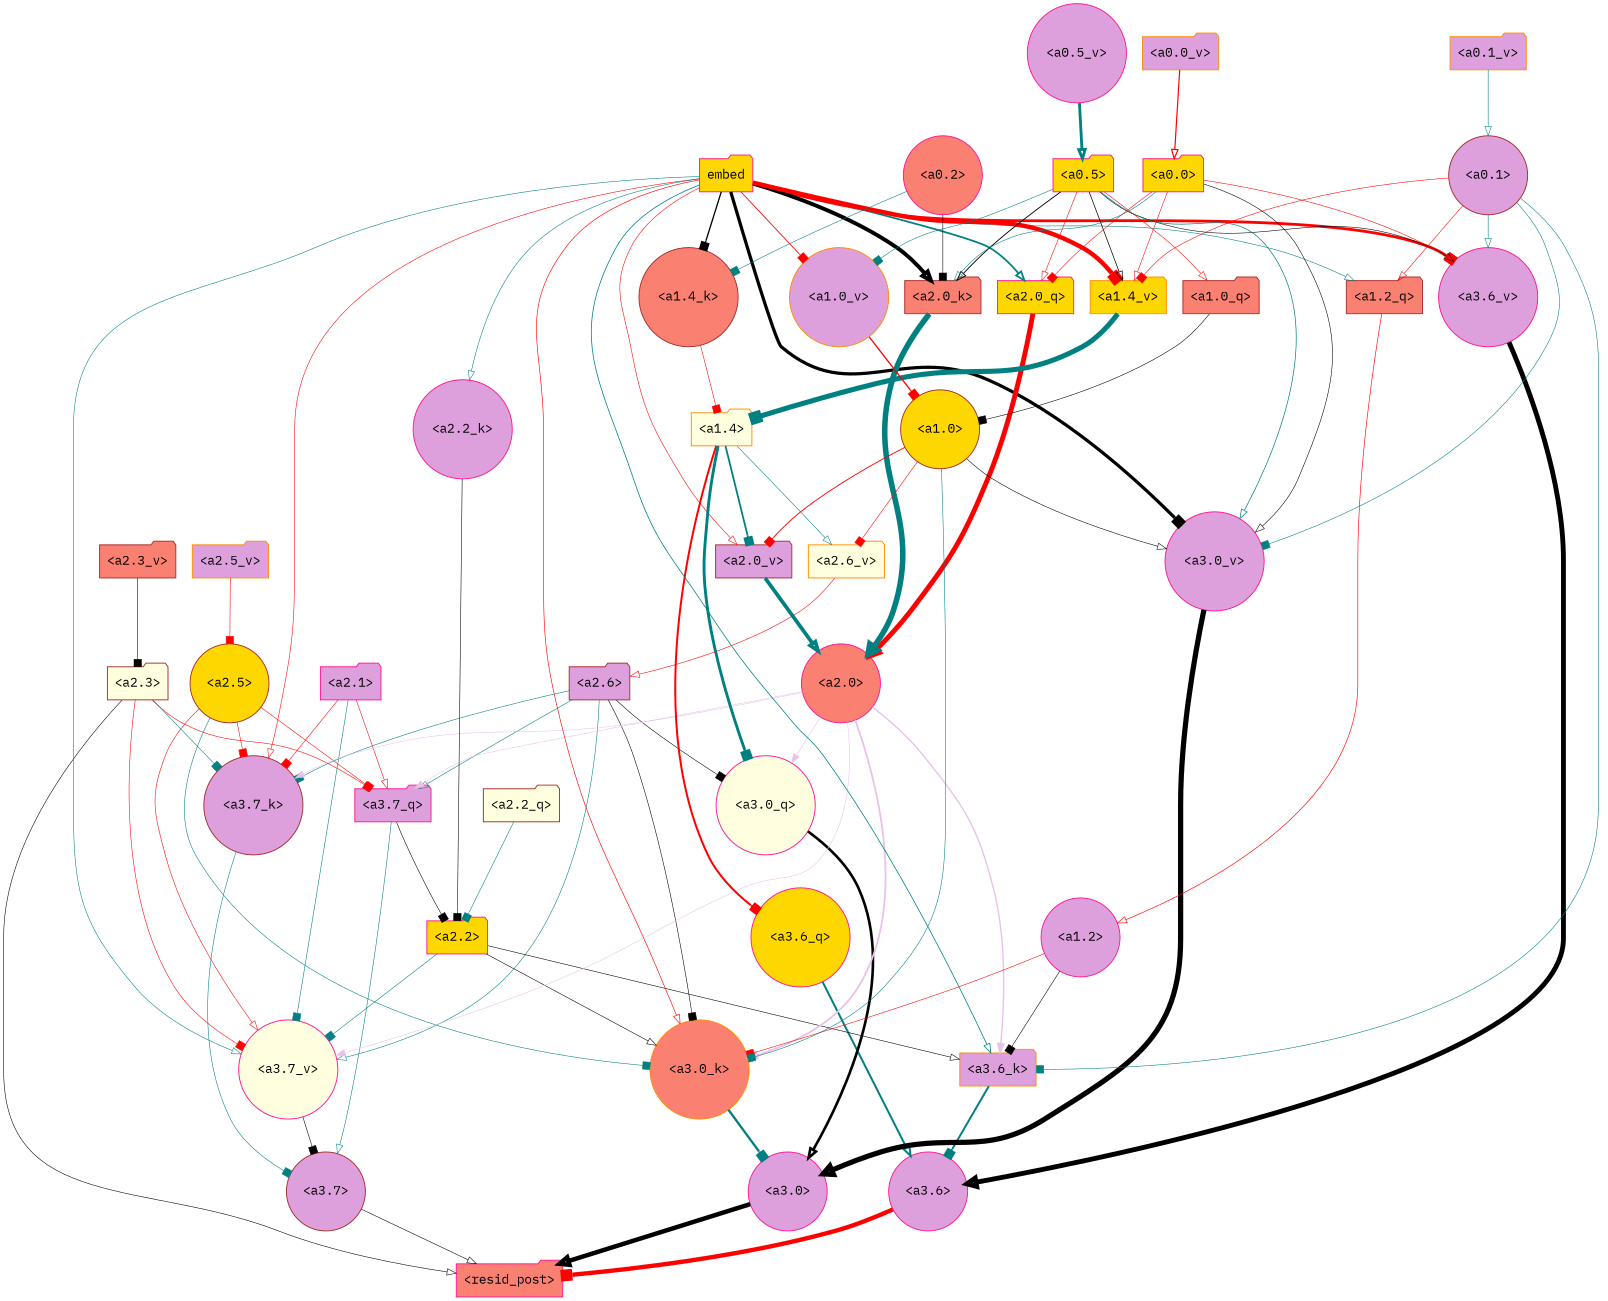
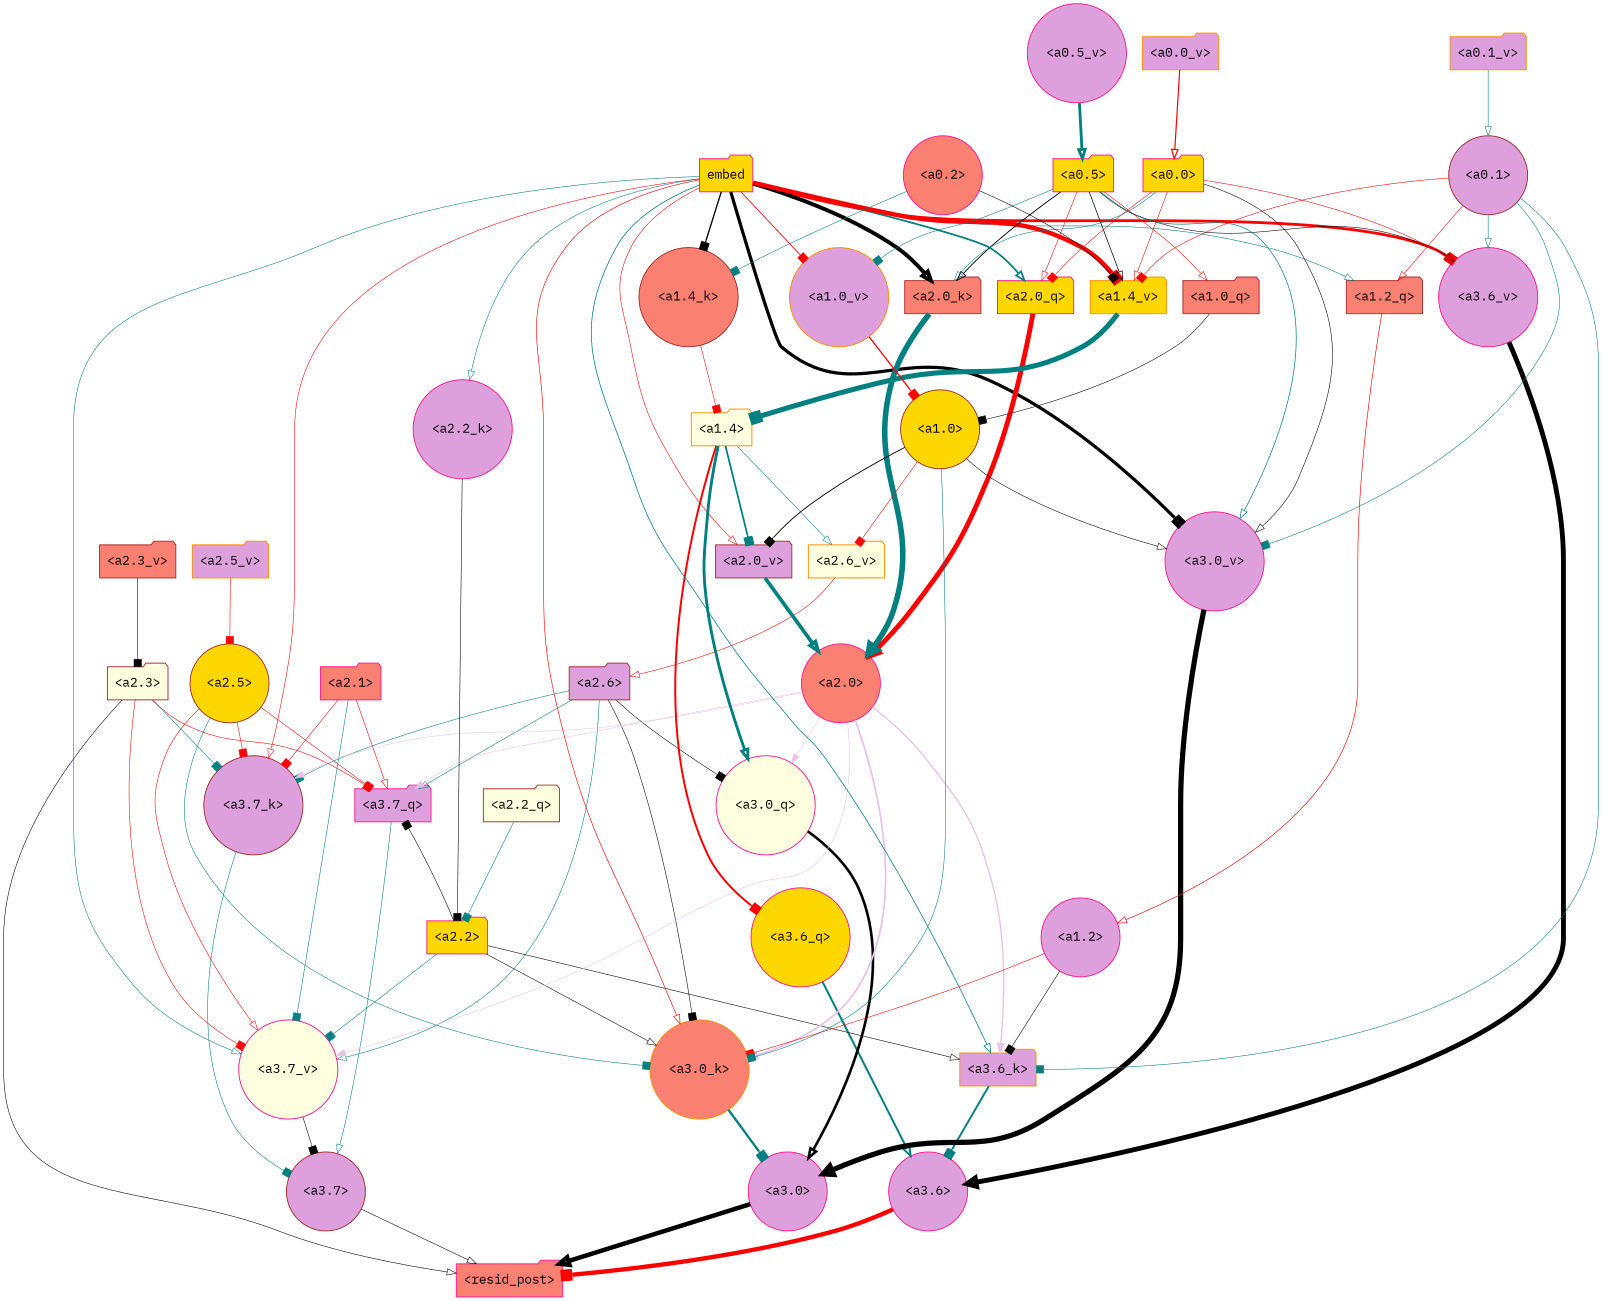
  strict digraph {
    fontname="IBM Plex Mono"
    splines=true
    node [color=deeppink fillcolor=plum fontname="IBM Plex Mono" shape=folder style="filled, rounded"]
    edge [arrowhead=onormal color=teal fontname="IBM Plex Mono" penwidth=0.6]
    "<a3.7>" [color=brown shape=circle]
    "<resid_post>" [fillcolor=salmon]
    "<a3.6>" [shape=circle]
    "<a3.0>" [shape=circle]
    "<a2.3>" [color=brown fillcolor=lightyellow]
    "<a3.7_q>"
    "<a3.7_k>" [color=brown shape=circle]
    "<a3.7_v>" [fillcolor=lightyellow shape=circle]
    "<a3.6_q>" [fillcolor=gold shape=circle]
    "<a3.0_q>" [fillcolor=lightyellow shape=circle]
    "<a3.6_k>" [color=darkorange]
    "<a3.0_k>" [color=darkorange fillcolor=salmon shape=circle]
    "<a3.6_v>" [shape=circle]
    "<a3.0_v>" [shape=circle]
    "<a2.6>" [color=brown]
    "<a2.5>" [color=brown fillcolor=gold shape=circle]
    "<a2.2>" [fillcolor=gold]
-   "<a2.1>"
+   "<a2.1>" [fillcolor=salmon]
    "<a2.0>" [fillcolor=salmon shape=circle]
    "<a1.4>" [color=darkorange fillcolor=lightyellow]
    "<a2.6_v>" [color=darkorange fillcolor=lightyellow]
    "<a2.0_v>" [color=brown]
    embed [fillcolor=gold]
    "<a2.0_q>" [fillcolor=gold]
    "<a2.2_k>" [shape=circle]
    "<a2.0_k>" [color=brown fillcolor=salmon]
    "<a1.2_q>" [color=brown fillcolor=salmon]
    "<a1.4_k>" [color=brown fillcolor=salmon shape=circle]
    "<a1.4_v>" [color=darkorange fillcolor=gold]
    "<a1.0_v>" [color=darkorange shape=circle]
    "<a1.2>" [shape=circle]
    "<a1.0>" [color=brown fillcolor=gold shape=circle]
    "<a0.1>" [color=brown shape=circle]
    "<a0.5>" [fillcolor=gold]
    "<a1.0_q>" [color=brown fillcolor=salmon]
    "<a0.0>" [fillcolor=gold]
    "<a2.2_q>" [color=brown fillcolor=lightyellow]
    "<a2.5_v>" [color=darkorange]
    "<a2.3_v>" [color=brown fillcolor=salmon]
    "<a0.2>" [fillcolor=salmon shape=circle]
    "<a0.5_v>" [shape=circle]
    "<a0.1_v>" [color=darkorange]
    "<a0.0_v>" [color=darkorange]
    "<a3.7>" -> "<resid_post>" [color=black]
    "<a3.6>" -> "<resid_post>" [arrowhead=box color=red penwidth=4.7534414529800415]
    "<a3.0>" -> "<resid_post>" [color=black penwidth=4.898576855659485]
    "<a2.3>" -> "<resid_post>" [color=black]
    "<a2.3>" -> "<a3.7_q>" [arrowhead=box color=red]
    "<a2.3>" -> "<a3.7_k>" [arrowhead=box]
    "<a2.3>" -> "<a3.7_v>" [arrowhead=box color=red]
    "<a3.7_q>" -> "<a3.7>"
    "<a3.7_k>" -> "<a3.7>" [arrowhead=box]
    "<a3.7_v>" -> "<a3.7>" [arrowhead=box color=black]
    "<a3.6_q>" -> "<a3.6>" [penwidth=2.160832464694977]
    "<a3.0_q>" -> "<a3.0>" [color=black penwidth=2.870753765106201]
    "<a3.6_k>" -> "<a3.6>" [arrowhead=box penwidth=2.13908451795578]
    "<a3.0_k>" -> "<a3.0>" [arrowhead=box penwidth=2.520303964614868]
    "<a3.6_v>" -> "<a3.6>" [color=black penwidth=5.297133803367615]
    "<a3.0_v>" -> "<a3.0>" [color=black penwidth=5.680712580680847]
    "<a2.6>" -> "<a3.7_q>"
    "<a2.6>" -> "<a3.7_k>" [arrowhead=box]
    "<a2.6>" -> "<a3.7_v>"
    "<a2.6>" -> "<a3.0_q>" [arrowhead=box color=black]
    "<a2.6>" -> "<a3.0_k>" [arrowhead=box color=black]
    "<a2.5>" -> "<a3.7_q>" [arrowhead=box color=red]
    "<a2.5>" -> "<a3.7_k>" [arrowhead=box color=red]
    "<a2.5>" -> "<a3.7_v>" [color=red]
    "<a2.5>" -> "<a3.0_k>" [arrowhead=box]
-   "<a3.7_q>" -> "<a2.2>" [arrowhead=box color=black]
+   "<a2.2>" -> "<a3.7_q>" [arrowhead=box color=black]
    "<a2.2>" -> "<a3.7_v>" [arrowhead=box]
    "<a2.2>" -> "<a3.6_k>" [color=black]
    "<a2.2>" -> "<a3.0_k>" [color=black]
    "<a2.1>" -> "<a3.7_q>" [color=red]
    "<a2.1>" -> "<a3.7_k>" [arrowhead=box color=red]
    "<a2.1>" -> "<a3.7_v>" [arrowhead=box]
    "<a2.0>" -> "<a3.7_q>" [color="#e8c2e8" arrowhead=""]
    "<a2.0>" -> "<a3.7_k>" [color="#e8c2e8" arrowhead=""]
    "<a2.0>" -> "<a3.7_v>" [color="#e8c2e8" arrowhead=""]
    "<a2.0>" -> "<a3.0_q>" [color="#e8c2e8" arrowhead=""]
    "<a2.0>" -> "<a3.6_k>" [color="#e8c2e8" penwidth=1.4807794839143753 arrowhead=""]
    "<a2.0>" -> "<a3.0_k>" [color="#e8c2e8" penwidth=1.9436544477939606 arrowhead=""]
    "<a1.4>" -> "<a3.6_q>" [arrowhead=box color=red penwidth=2.1635248363018036]
-   "<a1.4>" -> "<a3.0_q>" [arrowhead=box penwidth=3.1362746953964233]
+   "<a1.4>" -> "<a3.0_q>" [penwidth=3.1362746953964233]
    "<a1.4>" -> "<a2.6_v>"
    "<a1.4>" -> "<a2.0_v>" [arrowhead=box penwidth=1.9271827340126038]
    "<a2.6_v>" -> "<a2.6>" [color=red]
    "<a2.0_v>" -> "<a2.0>" [penwidth=4.041402816772461]
    embed -> "<a3.7_k>" [color=red]
    embed -> "<a3.7_v>"
    embed -> "<a3.6_k>" [penwidth=0.8202246725559235]
    embed -> "<a3.0_k>" [color=red penwidth=0.6771316379308701]
    embed -> "<a3.6_v>" [arrowhead=box color=red penwidth=3.067279100418091]
    embed -> "<a3.0_v>" [arrowhead=box color=black penwidth=3.5202720761299133]
    embed -> "<a2.0_v>" [color=red]
    embed -> "<a2.0_q>" [penwidth=1.9194039106369019]
    embed -> "<a2.2_k>"
    embed -> "<a2.0_k>" [color=black penwidth=4.28515887260437]
    embed -> "<a1.2_q>"
    embed -> "<a1.4_k>" [arrowhead=box color=black penwidth=1.441945195198059]
    embed -> "<a1.4_v>" [arrowhead=box color=red penwidth=4.830149412155151]
    embed -> "<a1.0_v>" [arrowhead=box color=red penwidth=0.8981428295373917]
    "<a2.0_q>" -> "<a2.0>" [color=red penwidth=5.313405752182007]
    "<a2.2_k>" -> "<a2.2>" [arrowhead=box color=black]
    "<a2.0_k>" -> "<a2.0>" [penwidth=6.029795527458191]
    "<a1.2_q>" -> "<a1.2>" [color=red penwidth=0.6924253702163696]
    "<a1.4_k>" -> "<a1.4>" [arrowhead=box color=red]
    "<a1.4_v>" -> "<a1.4>" [arrowhead=box penwidth=5.515027642250061]
    "<a1.0_v>" -> "<a1.0>" [arrowhead=box color=red penwidth=1.4252789914608002]
    "<a1.2>" -> "<a3.6_k>" [arrowhead=box color=black]
    "<a1.2>" -> "<a3.0_k>" [arrowhead=box color=red]
    "<a1.0>" -> "<a3.0_k>" [arrowhead=box]
    "<a1.0>" -> "<a3.0_v>" [color=black]
    "<a1.0>" -> "<a2.6_v>" [arrowhead=box color=red]
-   "<a1.0>" -> "<a2.0_v>" [arrowhead=box color=red penwidth=0.9754131138324738]
+   "<a1.0>" -> "<a2.0_v>" [arrowhead=box color=black penwidth=0.9754131138324738]
    "<a0.1>" -> "<a3.6_k>" [arrowhead=box]
    "<a0.1>" -> "<a3.6_v>"
    "<a0.1>" -> "<a3.0_v>" [arrowhead=box]
    "<a0.1>" -> "<a1.2_q>" [color=red]
    "<a0.1>" -> "<a1.4_v>" [arrowhead=box color=red]
    "<a0.5>" -> "<a3.6_v>" [color=black]
    "<a0.5>" -> "<a3.0_v>" [penwidth=0.764040544629097]
    "<a0.5>" -> "<a2.0_q>" [color=red]
    "<a0.5>" -> "<a2.0_k>" [color=black penwidth=0.9763890504837036]
    "<a0.5>" -> "<a1.4_v>" [color=black penwidth=0.7723740935325623]
    "<a0.5>" -> "<a1.0_v>" [arrowhead=box]
    "<a0.5>" -> "<a1.0_q>" [color=red]
    "<a1.0_q>" -> "<a1.0>" [arrowhead=box color=black]
    "<a0.0>" -> "<a3.6_v>" [color=red]
    "<a0.0>" -> "<a3.0_v>" [color=black]
    "<a0.0>" -> "<a2.0_q>" [arrowhead=box color=red]
    "<a0.0>" -> "<a2.0_k>"
    "<a0.0>" -> "<a1.4_v>" [color=red]
    "<a2.2_q>" -> "<a2.2>" [arrowhead=box]
    "<a2.5_v>" -> "<a2.5>" [arrowhead=box color=red]
    "<a2.3_v>" -> "<a2.3>" [arrowhead=box color=black]
    "<a0.2>" -> "<a1.4_k>" [arrowhead=box]
-   "<a0.2>" -> "<a2.0_k>" [arrowhead=box color=black]
+   "<a0.2>" -> "<a1.4_v>" [arrowhead=box color=black]
    "<a0.5_v>" -> "<a0.5>" [penwidth=3.088594377040863]
    "<a0.1_v>" -> "<a0.1>"
    "<a0.0_v>" -> "<a0.0>" [color=red penwidth=1.2872320413589478]
  }
